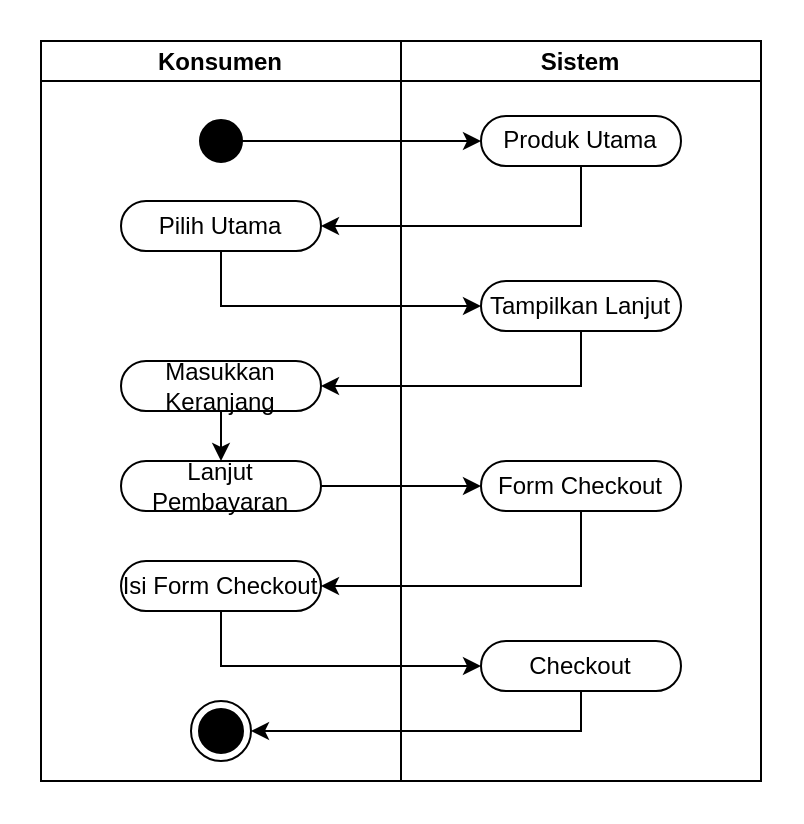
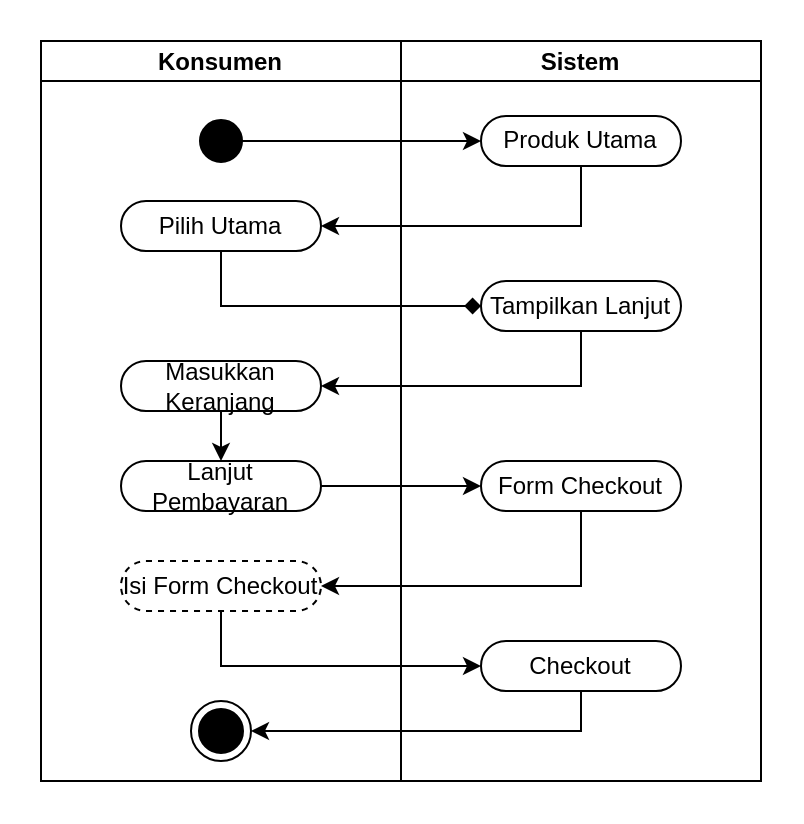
  <mxCell id="0" />
  <mxCell id="1" parent="0" />
  <mxCell id="2" value="Konsumen" style="swimlane;startSize=20;horizontal=1;containerType=tree;strokeColor=default;fillColor=default;" vertex="1" parent="1"><mxGeometry x="20" y="20" width="180" height="370" as="geometry" /></mxCell>
  <mxCell id="3" value="" style="strokeWidth=2;html=1;shape=mxgraph.flowchart.start_2;whiteSpace=wrap;fillColor=#000000;" vertex="1" parent="2"><mxGeometry x="80" y="40" width="20" height="20" as="geometry" /></mxCell>
  <mxCell id="4" value="Pilih Utama" style="rounded=1;whiteSpace=wrap;html=1;strokeColor=default;fillColor=none;arcSize=50;" vertex="1" parent="2"><mxGeometry x="40" y="80" width="100" height="25" as="geometry" /></mxCell>
  <mxCell id="5" style="edgeStyle=orthogonalEdgeStyle;rounded=0;orthogonalLoop=1;jettySize=auto;html=1;exitX=0.5;exitY=1;exitDx=0;exitDy=0;entryX=0.5;entryY=0;entryDx=0;entryDy=0;fontSize=10;" edge="1" parent="2" source="6" target="7"><mxGeometry relative="1" as="geometry" /></mxCell>
  <mxCell id="6" value="Masukkan Keranjang" style="rounded=1;whiteSpace=wrap;html=1;strokeColor=default;fillColor=none;arcSize=50;" vertex="1" parent="2"><mxGeometry x="40" y="160" width="100" height="25" as="geometry" /></mxCell>
  <mxCell id="7" value="Lanjut Pembayaran" style="rounded=1;whiteSpace=wrap;html=1;strokeColor=default;fillColor=none;arcSize=50;" vertex="1" parent="2"><mxGeometry x="40" y="210" width="100" height="25" as="geometry" /></mxCell>
- <mxCell id="8" value="Isi Form Checkout" style="rounded=1;whiteSpace=wrap;html=1;strokeColor=default;fillColor=none;arcSize=50;" vertex="1" parent="2"><mxGeometry x="40" y="260" width="100" height="25" as="geometry" /></mxCell>
+ <mxCell id="8" value="Isi Form Checkout" style="rounded=1;whiteSpace=wrap;html=1;strokeColor=default;fillColor=none;arcSize=50;dashed=1;" vertex="1" parent="2"><mxGeometry x="40" y="260" width="100" height="25" as="geometry" /></mxCell>
  <mxCell id="9" value="" style="ellipse;html=1;shape=endState;fillColor=#000000;strokeColor=#000000;fontSize=10;" vertex="1" parent="2"><mxGeometry x="75" y="330" width="30" height="30" as="geometry" /></mxCell>
  <mxCell id="10" value="Sistem" style="swimlane;startSize=20;horizontal=1;containerType=tree;strokeColor=default;fillColor=default;" vertex="1" parent="1"><mxGeometry x="200" y="20" width="180" height="370" as="geometry"><mxRectangle x="310" y="60" width="80" height="30" as="alternateBounds" /></mxGeometry></mxCell>
  <mxCell id="11" value="Produk Utama" style="rounded=1;whiteSpace=wrap;html=1;strokeColor=default;fillColor=none;arcSize=50;" vertex="1" parent="10"><mxGeometry x="40" y="37.5" width="100" height="25" as="geometry" /></mxCell>
  <mxCell id="12" value="Tampilkan Lanjut" style="rounded=1;whiteSpace=wrap;html=1;strokeColor=default;fillColor=none;arcSize=50;" vertex="1" parent="10"><mxGeometry x="40" y="120" width="100" height="25" as="geometry" /></mxCell>
  <mxCell id="13" value="Form Checkout" style="rounded=1;whiteSpace=wrap;html=1;strokeColor=default;fillColor=none;arcSize=50;" vertex="1" parent="10"><mxGeometry x="40" y="210" width="100" height="25" as="geometry" /></mxCell>
  <mxCell id="14" value="Checkout" style="rounded=1;whiteSpace=wrap;html=1;strokeColor=default;fillColor=none;arcSize=50;" vertex="1" parent="10"><mxGeometry x="40" y="300" width="100" height="25" as="geometry" /></mxCell>
  <mxCell id="15" style="edgeStyle=orthogonalEdgeStyle;rounded=0;orthogonalLoop=1;jettySize=auto;html=1;exitX=1;exitY=0.5;exitDx=0;exitDy=0;exitPerimeter=0;" edge="1" parent="1" source="3" target="11"><mxGeometry relative="1" as="geometry"><mxPoint x="250" y="70" as="targetPoint" /></mxGeometry></mxCell>
  <mxCell id="16" style="edgeStyle=orthogonalEdgeStyle;rounded=0;orthogonalLoop=1;jettySize=auto;html=1;exitX=0.5;exitY=1;exitDx=0;exitDy=0;entryX=1;entryY=0.5;entryDx=0;entryDy=0;fontSize=10;" edge="1" parent="1" source="11" target="4"><mxGeometry relative="1" as="geometry" /></mxCell>
- <mxCell id="17" style="edgeStyle=orthogonalEdgeStyle;rounded=0;orthogonalLoop=1;jettySize=auto;html=1;exitX=0.5;exitY=1;exitDx=0;exitDy=0;entryX=0;entryY=0.5;entryDx=0;entryDy=0;fontSize=10;" edge="1" parent="1" source="4" target="12"><mxGeometry relative="1" as="geometry" /></mxCell>
+ <mxCell id="17" style="edgeStyle=orthogonalEdgeStyle;rounded=0;orthogonalLoop=1;jettySize=auto;html=1;exitX=0.5;exitY=1;exitDx=0;exitDy=0;entryX=0;entryY=0.5;entryDx=0;entryDy=0;fontSize=10;endArrow=diamond;" edge="1" parent="1" source="4" target="12"><mxGeometry relative="1" as="geometry" /></mxCell>
  <mxCell id="18" style="edgeStyle=orthogonalEdgeStyle;rounded=0;orthogonalLoop=1;jettySize=auto;html=1;exitX=0.5;exitY=1;exitDx=0;exitDy=0;entryX=1;entryY=0.5;entryDx=0;entryDy=0;fontSize=10;" edge="1" parent="1" source="12" target="6"><mxGeometry relative="1" as="geometry" /></mxCell>
  <mxCell id="19" style="edgeStyle=orthogonalEdgeStyle;rounded=0;orthogonalLoop=1;jettySize=auto;html=1;exitX=1;exitY=0.5;exitDx=0;exitDy=0;entryX=0;entryY=0.5;entryDx=0;entryDy=0;fontSize=10;" edge="1" parent="1" source="7" target="13"><mxGeometry relative="1" as="geometry" /></mxCell>
  <mxCell id="20" style="edgeStyle=orthogonalEdgeStyle;rounded=0;orthogonalLoop=1;jettySize=auto;html=1;exitX=0.5;exitY=1;exitDx=0;exitDy=0;entryX=1;entryY=0.5;entryDx=0;entryDy=0;fontSize=10;" edge="1" parent="1" source="13" target="8"><mxGeometry relative="1" as="geometry" /></mxCell>
  <mxCell id="21" style="edgeStyle=orthogonalEdgeStyle;rounded=0;orthogonalLoop=1;jettySize=auto;html=1;exitX=0.5;exitY=1;exitDx=0;exitDy=0;entryX=0;entryY=0.5;entryDx=0;entryDy=0;fontSize=10;" edge="1" parent="1" source="8" target="14"><mxGeometry relative="1" as="geometry" /></mxCell>
  <mxCell id="22" style="edgeStyle=orthogonalEdgeStyle;rounded=0;orthogonalLoop=1;jettySize=auto;html=1;exitX=0.5;exitY=1;exitDx=0;exitDy=0;entryX=1;entryY=0.5;entryDx=0;entryDy=0;fontSize=10;" edge="1" parent="1" source="14" target="9"><mxGeometry relative="1" as="geometry" /></mxCell>
